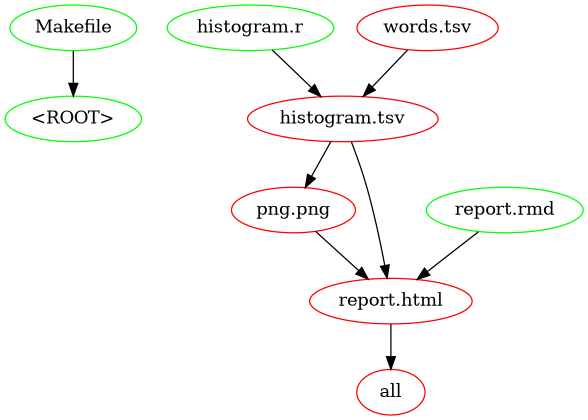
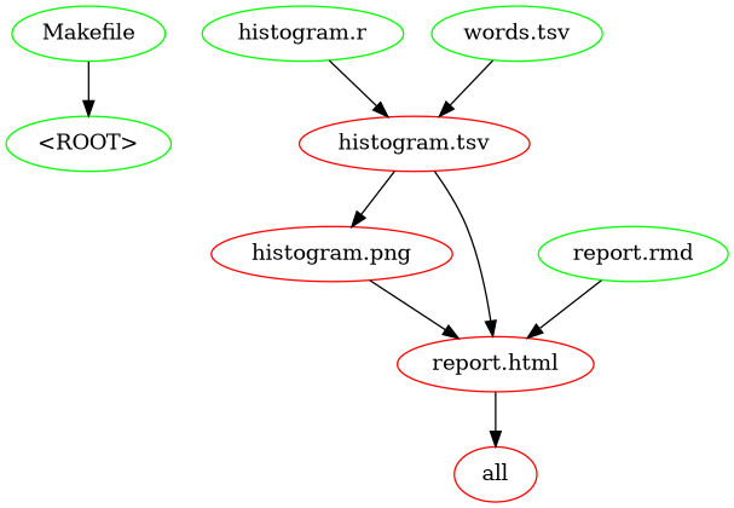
  digraph {
    node [color=red]
    n1 [color=green label="<ROOT>"]
    n2 [color=green label=Makefile]
    n3 [label=all]
-   n4 [label="png.png"]
+   n4 [label="histogram.png"]
    n5 [label="report.html"]
    n6 [color=green label="histogram.r"]
    n7 [label="histogram.tsv"]
    n8 [color=green label="report.rmd"]
-   n9 [label="words.tsv"]
+   n9 [color=green label="words.tsv"]
    n2 -> n1
    n4 -> n5
    n5 -> n3
    n6 -> n7
    n7 -> n4
    n7 -> n5
    n8 -> n5
    n9 -> n7
  }
